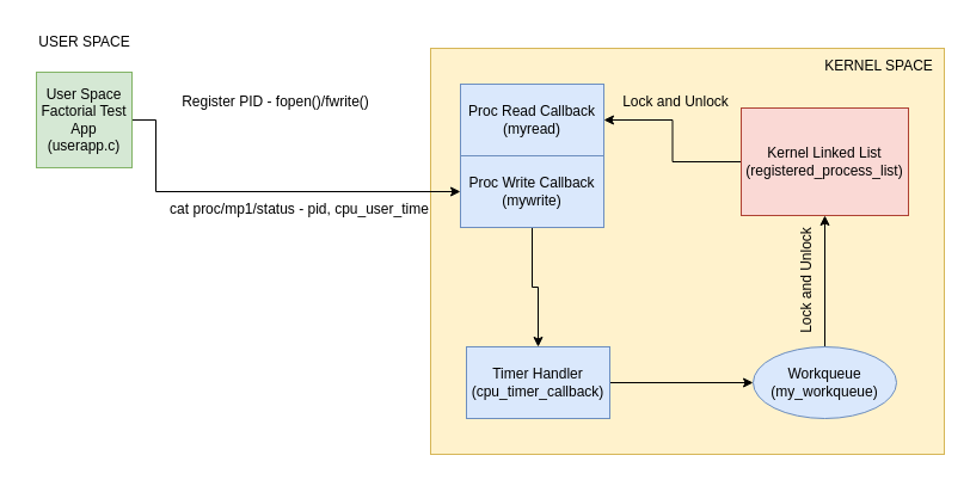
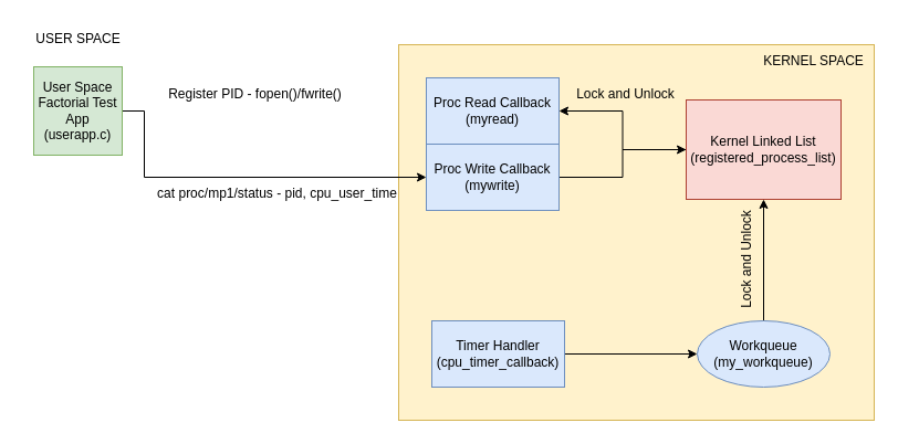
  <mxCell id="0" />
  <mxCell id="1" parent="0" />
  <mxCell id="2" value="" style="rounded=0;whiteSpace=wrap;html=1;fillColor=#fff2cc;strokeColor=#d6b656;" vertex="1" parent="1"><mxGeometry x="360" y="40" width="430" height="340" as="geometry" /></mxCell>
  <mxCell id="3" style="edgeStyle=orthogonalEdgeStyle;rounded=0;orthogonalLoop=1;jettySize=auto;html=1;entryX=0;entryY=0.5;entryDx=0;entryDy=0;" edge="1" parent="1" source="4" target="14"><mxGeometry relative="1" as="geometry"><Array as="points"><mxPoint x="130" y="100" /><mxPoint x="130" y="160" /></Array></mxGeometry></mxCell>
  <mxCell id="4" value="User Space Factorial Test App (userapp.c)" style="whiteSpace=wrap;html=1;aspect=fixed;fillColor=#d5e8d4;strokeColor=#82b366;" vertex="1" parent="1"><mxGeometry x="30" y="60" width="80" height="80" as="geometry" /></mxCell>
  <mxCell id="5" style="edgeStyle=orthogonalEdgeStyle;rounded=0;orthogonalLoop=1;jettySize=auto;html=1;entryX=0;entryY=0.5;entryDx=0;entryDy=0;" edge="1" parent="1" source="6" target="8"><mxGeometry relative="1" as="geometry" /></mxCell>
  <mxCell id="6" value="Timer Handler&lt;br&gt;(cpu_timer_callback)" style="rounded=0;whiteSpace=wrap;html=1;fillColor=#dae8fc;strokeColor=#6c8ebf;" vertex="1" parent="1"><mxGeometry x="390" y="290" width="120" height="60" as="geometry" /></mxCell>
  <mxCell id="7" style="edgeStyle=orthogonalEdgeStyle;rounded=0;orthogonalLoop=1;jettySize=auto;html=1;entryX=0.5;entryY=1;entryDx=0;entryDy=0;" edge="1" parent="1" source="8" target="10"><mxGeometry relative="1" as="geometry" /></mxCell>
  <mxCell id="8" value="Workqueue&lt;br&gt;(my_workqueue)" style="ellipse;whiteSpace=wrap;html=1;fillColor=#dae8fc;strokeColor=#6c8ebf;" vertex="1" parent="1"><mxGeometry x="630" y="290" width="120" height="60" as="geometry" /></mxCell>
  <mxCell id="9" style="edgeStyle=orthogonalEdgeStyle;rounded=0;orthogonalLoop=1;jettySize=auto;html=1;entryX=1;entryY=0.5;entryDx=0;entryDy=0;" edge="1" parent="1" source="10" target="12"><mxGeometry relative="1" as="geometry" /></mxCell>
  <mxCell id="10" value="Kernel Linked List&lt;br&gt;(registered_process_list)" style="rounded=0;whiteSpace=wrap;html=1;fillColor=#fad9d5;strokeColor=#ae4132;" vertex="1" parent="1"><mxGeometry x="620" y="90" width="140" height="90" as="geometry" /></mxCell>
  <mxCell id="11" value="Lock and Unlock" style="text;html=1;align=center;verticalAlign=middle;resizable=0;points=[];autosize=1;strokeColor=none;fillColor=none;rotation=-90;" vertex="1" parent="1"><mxGeometry x="620" y="220" width="110" height="30" as="geometry" /></mxCell>
  <mxCell id="12" value="Proc Read Callback&lt;br&gt;(myread)" style="rounded=0;whiteSpace=wrap;html=1;fillColor=#dae8fc;strokeColor=#6c8ebf;" vertex="1" parent="1"><mxGeometry x="385" y="70" width="120" height="60" as="geometry" /></mxCell>
- <mxCell id="13" style="edgeStyle=orthogonalEdgeStyle;rounded=0;orthogonalLoop=1;jettySize=auto;html=1;" edge="1" parent="1" source="14" target="6"><mxGeometry relative="1" as="geometry" /></mxCell>
+ <mxCell id="13" style="edgeStyle=orthogonalEdgeStyle;rounded=0;orthogonalLoop=1;jettySize=auto;html=1;entryX=0;entryY=0.5;entryDx=0;entryDy=0;" edge="1" parent="1" source="14" target="10"><mxGeometry relative="1" as="geometry" /></mxCell>
  <mxCell id="14" value="Proc Write Callback&lt;br&gt;(mywrite)" style="rounded=0;whiteSpace=wrap;html=1;fillColor=#dae8fc;strokeColor=#6c8ebf;" vertex="1" parent="1"><mxGeometry x="385" y="130" width="120" height="60" as="geometry" /></mxCell>
  <mxCell id="15" value="Register PID - fopen()/fwrite()" style="text;html=1;align=center;verticalAlign=middle;resizable=0;points=[];autosize=1;strokeColor=none;fillColor=none;" vertex="1" parent="1"><mxGeometry x="140" y="70" width="180" height="30" as="geometry" /></mxCell>
  <mxCell id="16" value="cat proc/mp1/status - pid, cpu_user_time" style="text;html=1;align=center;verticalAlign=middle;resizable=0;points=[];autosize=1;strokeColor=none;fillColor=none;" vertex="1" parent="1"><mxGeometry x="130" y="160" width="240" height="30" as="geometry" /></mxCell>
  <mxCell id="17" value="Lock and Unlock" style="text;html=1;align=center;verticalAlign=middle;resizable=0;points=[];autosize=1;strokeColor=none;fillColor=none;rotation=0;" vertex="1" parent="1"><mxGeometry x="510" y="70" width="110" height="30" as="geometry" /></mxCell>
  <mxCell id="18" value="KERNEL SPACE" style="text;html=1;align=center;verticalAlign=middle;resizable=0;points=[];autosize=1;strokeColor=none;fillColor=none;" vertex="1" parent="1"><mxGeometry x="680" y="40" width="110" height="30" as="geometry" /></mxCell>
  <mxCell id="19" value="USER SPACE" style="text;html=1;align=center;verticalAlign=middle;resizable=0;points=[];autosize=1;strokeColor=none;fillColor=none;" vertex="1" parent="1"><mxGeometry x="20" y="20" width="100" height="30" as="geometry" /></mxCell>
